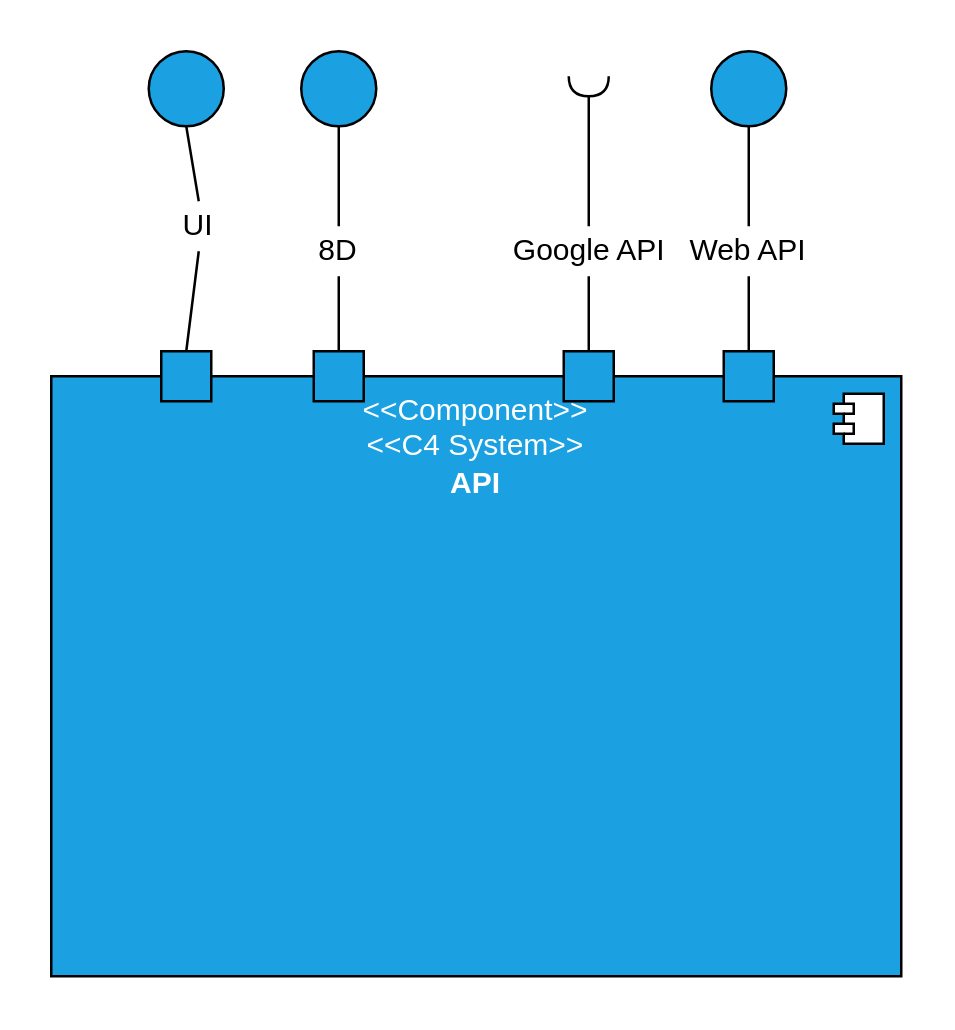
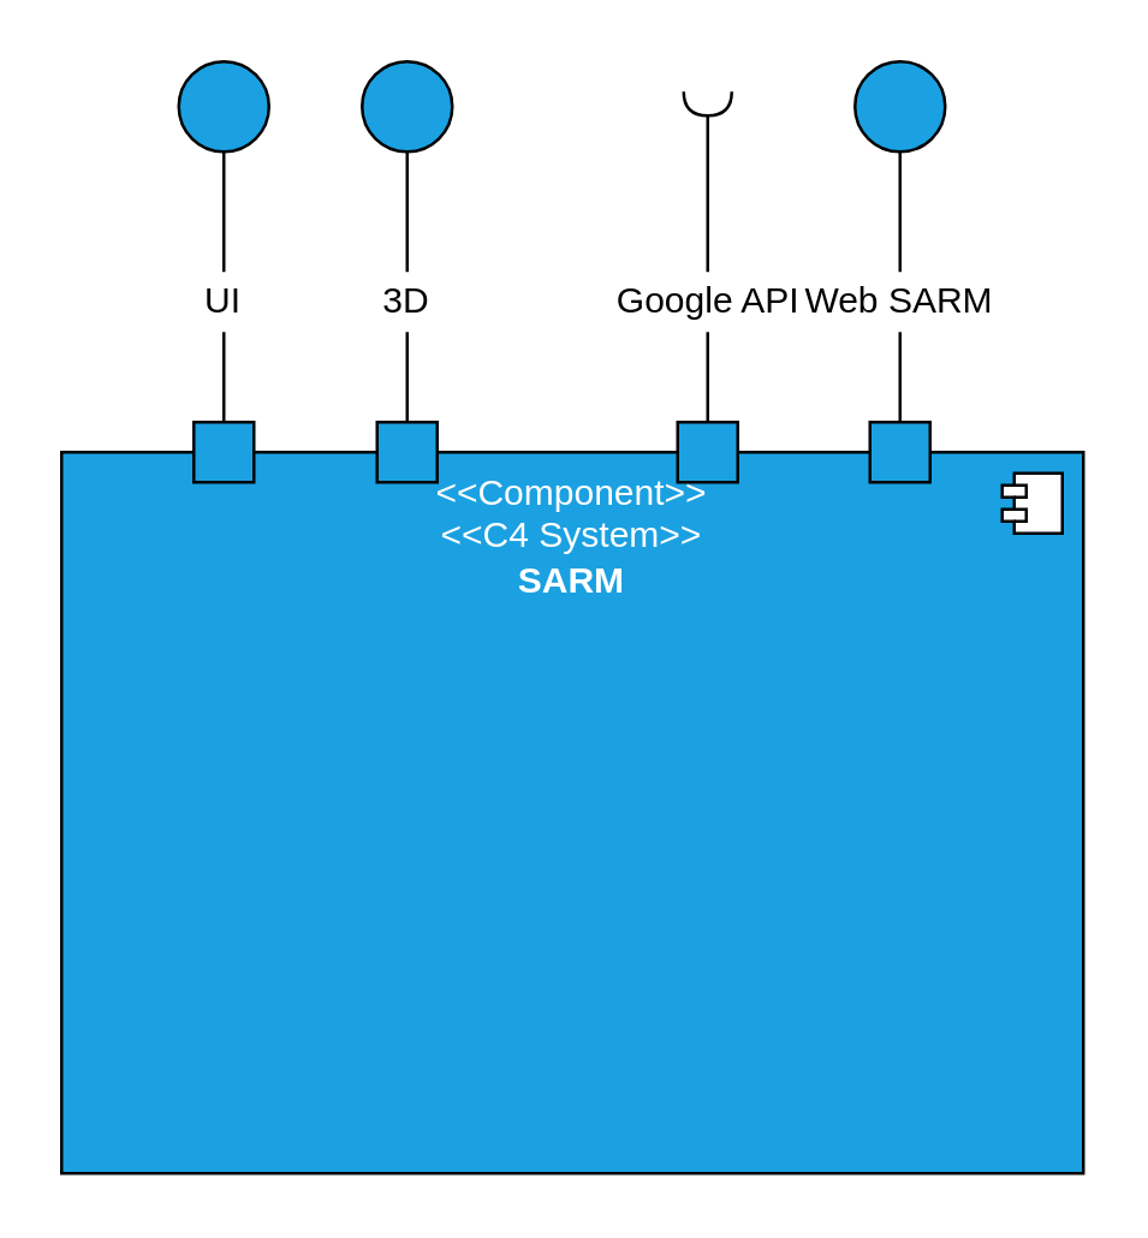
  <mxCell id="0" />
  <mxCell id="1" parent="0" />
- <mxCell id="2" value="&amp;lt;&amp;lt;Component&amp;gt;&amp;gt;&lt;div&gt;&amp;lt;&amp;lt;C4 System&lt;span style=&quot;background-color: initial;&quot;&gt;&amp;gt;&amp;gt;&lt;/span&gt;&lt;/div&gt;&lt;div&gt;&lt;span style=&quot;background-color: initial;&quot;&gt;&lt;b&gt;API&lt;/b&gt;&lt;/span&gt;&lt;/div&gt;" style="html=1;dropTarget=0;whiteSpace=wrap;horizontal=1;verticalAlign=top;fillColor=#1ba1e2;fontColor=#ffffff;strokeColor=default;" vertex="1" parent="1"><mxGeometry x="20" y="150" width="340" height="240" as="geometry" /></mxCell>
+ <mxCell id="2" value="&amp;lt;&amp;lt;Component&amp;gt;&amp;gt;&lt;div&gt;&amp;lt;&amp;lt;C4 System&lt;span style=&quot;background-color: initial;&quot;&gt;&amp;gt;&amp;gt;&lt;/span&gt;&lt;/div&gt;&lt;div&gt;&lt;span style=&quot;background-color: initial;&quot;&gt;&lt;b&gt;SARM&lt;/b&gt;&lt;/span&gt;&lt;/div&gt;" style="html=1;dropTarget=0;whiteSpace=wrap;horizontal=1;verticalAlign=top;fillColor=#1ba1e2;fontColor=#ffffff;strokeColor=default;" vertex="1" parent="1"><mxGeometry x="20" y="150" width="340" height="240" as="geometry" /></mxCell>
  <mxCell id="3" value="" style="shape=module;jettyWidth=8;jettyHeight=4;" vertex="1" parent="2"><mxGeometry x="1" width="20" height="20" relative="1" as="geometry"><mxPoint x="-27" y="7" as="offset" /></mxGeometry></mxCell>
  <mxCell id="4" value="" style="whiteSpace=wrap;html=1;aspect=fixed;fillColor=#1ba1e2;fontColor=#ffffff;strokeColor=default;" vertex="1" parent="1"><mxGeometry x="64" y="140" width="20" height="20" as="geometry" /></mxCell>
  <mxCell id="5" value="" style="endArrow=none;html=1;rounded=0;exitX=0.5;exitY=0;exitDx=0;exitDy=0;entryX=0.5;entryY=1;entryDx=0;entryDy=0;" edge="1" parent="1" source="12" target="6"><mxGeometry width="50" height="50" relative="1" as="geometry"><mxPoint x="69" y="160" as="sourcePoint" /><mxPoint x="59" y="-20" as="targetPoint" /></mxGeometry></mxCell>
  <mxCell id="6" value="" style="ellipse;whiteSpace=wrap;html=1;aspect=fixed;fillColor=#1ba1e2;fontColor=#ffffff;strokeColor=default;" vertex="1" parent="1"><mxGeometry x="59" y="20" width="30" height="30" as="geometry" /></mxCell>
  <mxCell id="7" value="" style="whiteSpace=wrap;html=1;aspect=fixed;fillColor=#1ba1e2;fontColor=#ffffff;strokeColor=default;" vertex="1" parent="1"><mxGeometry x="289" y="140" width="20" height="20" as="geometry" /></mxCell>
- <mxCell id="8" value="Web API" style="text;html=1;align=center;verticalAlign=middle;whiteSpace=wrap;rounded=0;" vertex="1" parent="1"><mxGeometry x="264" width="70" height="20" as="geometry" y="90" /></mxCell>
+ <mxCell id="8" value="Web SARM" style="text;html=1;align=center;verticalAlign=middle;whiteSpace=wrap;rounded=0;" vertex="1" parent="1"><mxGeometry x="264" width="70" height="20" as="geometry" y="90" /></mxCell>
  <mxCell id="9" value="" style="endArrow=none;html=1;rounded=0;entryX=0.5;entryY=1;entryDx=0;entryDy=0;exitX=0.5;exitY=0;exitDx=0;exitDy=0;" edge="1" parent="1" source="7" target="8"><mxGeometry width="50" height="50" relative="1" as="geometry"><mxPoint x="199" y="130" as="sourcePoint" /><mxPoint x="249" y="80" as="targetPoint" /></mxGeometry></mxCell>
  <mxCell id="10" value="" style="ellipse;whiteSpace=wrap;html=1;aspect=fixed;fillColor=#1ba1e2;fontColor=#ffffff;strokeColor=default;" vertex="1" parent="1"><mxGeometry x="284" y="20" width="30" height="30" as="geometry" /></mxCell>
  <mxCell id="11" value="" style="endArrow=none;html=1;rounded=0;entryX=0.5;entryY=1;entryDx=0;entryDy=0;exitX=0.5;exitY=0;exitDx=0;exitDy=0;" edge="1" parent="1" source="4" target="12"><mxGeometry width="50" height="50" relative="1" as="geometry"><mxPoint x="59" y="140" as="sourcePoint" /><mxPoint x="59" y="80" as="targetPoint" /></mxGeometry></mxCell>
- <mxCell id="12" value="UI" style="text;html=1;align=center;verticalAlign=middle;whiteSpace=wrap;rounded=0;" vertex="1" parent="1"><mxGeometry x="69" y="80" width="20" height="20" as="geometry" /></mxCell>
+ <mxCell id="12" value="UI" style="text;html=1;align=center;verticalAlign=middle;whiteSpace=wrap;rounded=0;" vertex="1" parent="1"><mxGeometry x="64" width="20" height="20" as="geometry" y="90" /></mxCell>
  <mxCell id="13" value="" style="endArrow=none;html=1;rounded=0;entryX=0.5;entryY=1;entryDx=0;entryDy=0;exitX=0.5;exitY=0;exitDx=0;exitDy=0;" edge="1" parent="1" source="8" target="10"><mxGeometry width="50" height="50" relative="1" as="geometry"><mxPoint x="309" y="150" as="sourcePoint" /><mxPoint x="309" y="120" as="targetPoint" /></mxGeometry></mxCell>
  <mxCell id="14" value="" style="whiteSpace=wrap;html=1;aspect=fixed;fillColor=#1ba1e2;fontColor=#ffffff;strokeColor=default;" vertex="1" parent="1"><mxGeometry x="125" y="140" width="20" height="20" as="geometry" /></mxCell>
  <mxCell id="15" value="" style="endArrow=none;html=1;rounded=0;exitX=0.5;exitY=0;exitDx=0;exitDy=0;entryX=0.5;entryY=1;entryDx=0;entryDy=0;" edge="1" source="18" target="16" parent="1"><mxGeometry width="50" height="50" relative="1" as="geometry"><mxPoint x="130" y="160" as="sourcePoint" /><mxPoint x="120" y="-20" as="targetPoint" /></mxGeometry></mxCell>
  <mxCell id="16" value="" style="ellipse;whiteSpace=wrap;html=1;aspect=fixed;fillColor=#1ba1e2;fontColor=#ffffff;strokeColor=default;" vertex="1" parent="1"><mxGeometry x="120" y="20" width="30" height="30" as="geometry" /></mxCell>
  <mxCell id="17" value="" style="endArrow=none;html=1;rounded=0;entryX=0.5;entryY=1;entryDx=0;entryDy=0;exitX=0.5;exitY=0;exitDx=0;exitDy=0;" edge="1" source="14" target="18" parent="1"><mxGeometry width="50" height="50" relative="1" as="geometry"><mxPoint x="120" y="140" as="sourcePoint" /><mxPoint x="120" y="80" as="targetPoint" /></mxGeometry></mxCell>
- <mxCell id="18" value="8D" style="text;html=1;align=center;verticalAlign=middle;whiteSpace=wrap;rounded=0;" vertex="1" parent="1"><mxGeometry x="125" width="20" height="20" as="geometry" y="90" /></mxCell>
+ <mxCell id="18" value="3D" style="text;html=1;align=center;verticalAlign=middle;whiteSpace=wrap;rounded=0;" vertex="1" parent="1"><mxGeometry x="125" width="20" height="20" as="geometry" y="90" /></mxCell>
  <mxCell id="19" value="" style="whiteSpace=wrap;html=1;aspect=fixed;fillColor=#1ba1e2;fontColor=#ffffff;strokeColor=default;" vertex="1" parent="1"><mxGeometry x="225" y="140" width="20" height="20" as="geometry" /></mxCell>
  <mxCell id="20" value="" style="endArrow=none;html=1;rounded=0;entryX=0.5;entryY=1;entryDx=0;entryDy=0;exitX=0.5;exitY=0;exitDx=0;exitDy=0;" edge="1" source="19" target="21" parent="1"><mxGeometry width="50" height="50" relative="1" as="geometry"><mxPoint x="220" y="140" as="sourcePoint" /><mxPoint x="220" y="80" as="targetPoint" /></mxGeometry></mxCell>
  <mxCell id="21" value="Google API" style="text;html=1;align=center;verticalAlign=middle;whiteSpace=wrap;rounded=0;" vertex="1" parent="1"><mxGeometry x="202.5" width="65" height="20" as="geometry" y="90" /></mxCell>
  <mxCell id="22" value="" style="rounded=0;orthogonalLoop=1;jettySize=auto;html=1;endArrow=halfCircle;endFill=0;endSize=6;strokeWidth=1;sketch=0;fontSize=12;curved=1;exitX=0.5;exitY=0;exitDx=0;exitDy=0;" edge="1" parent="1" source="21"><mxGeometry relative="1" as="geometry"><mxPoint x="-50" y="95" as="sourcePoint" /><mxPoint x="235" y="30" as="targetPoint" /></mxGeometry></mxCell>
